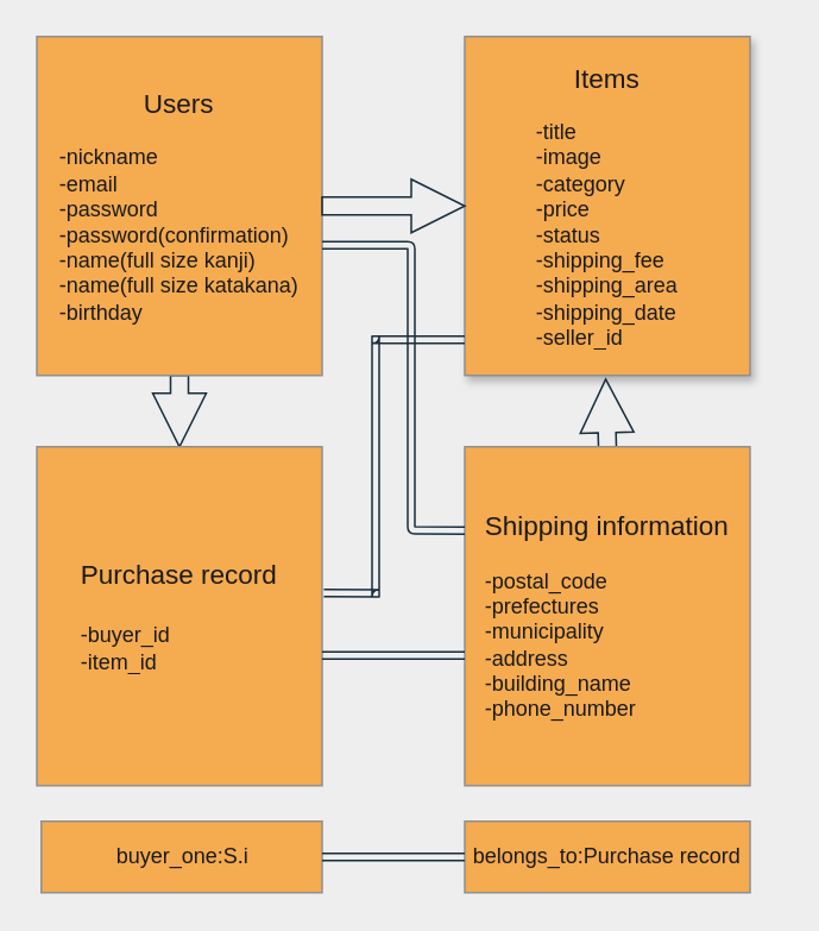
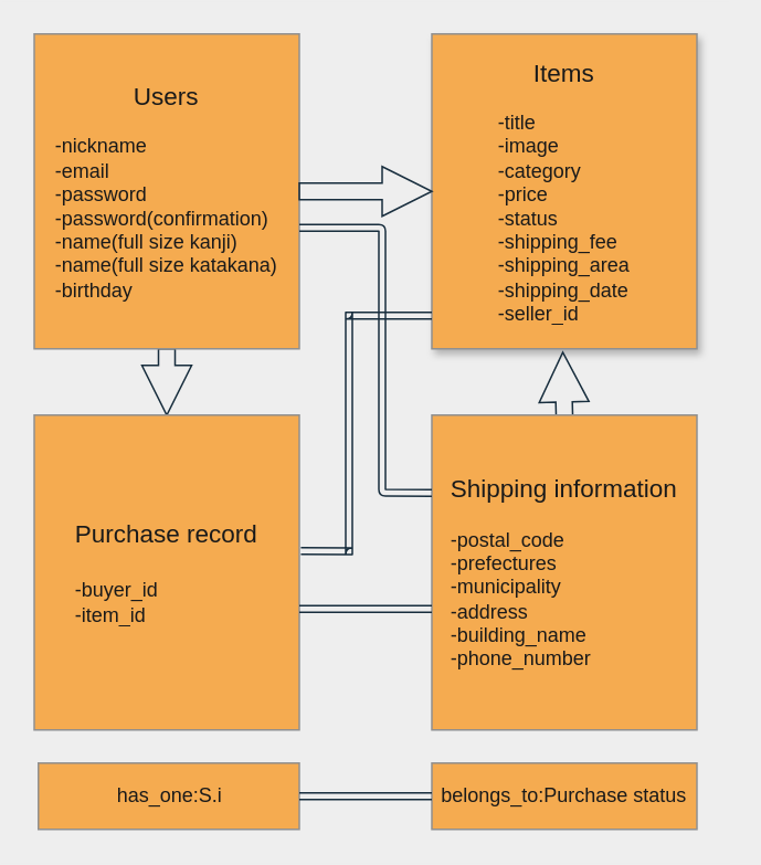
  <mxCell id="0" />
  <mxCell id="1" parent="0" />
  <mxCell id="2" style="edgeStyle=orthogonalEdgeStyle;shape=arrow;curved=0;rounded=1;sketch=0;orthogonalLoop=1;jettySize=auto;html=1;entryX=0.5;entryY=0;entryDx=0;entryDy=0;entryPerimeter=0;strokeColor=#182E3E;fontColor=#1A1A1A;" edge="1" parent="1" source="3" target="10"><mxGeometry relative="1" as="geometry" /></mxCell>
  <mxCell id="3" value="" style="shape=table;html=1;whiteSpace=wrap;startSize=0;container=1;collapsible=0;childLayout=tableLayout;fillColor=#F5AB50;strokeColor=#909090;fontColor=#1A1A1A;" vertex="1" parent="1"><mxGeometry x="20" y="20" width="160" height="190" as="geometry" /></mxCell>
  <mxCell id="4" value="" style="shape=partialRectangle;html=1;whiteSpace=wrap;collapsible=0;dropTarget=0;pointerEvents=0;fillColor=none;top=0;left=0;bottom=0;right=0;points=[[0,0.5],[1,0.5]];portConstraint=eastwest;strokeColor=#909090;fontColor=#1A1A1A;" vertex="1" parent="3"><mxGeometry width="160" height="190" as="geometry" /></mxCell>
  <mxCell id="5" value="&lt;font style=&quot;font-size: 15px&quot;&gt;Users&lt;/font&gt;&lt;br&gt;&lt;div style=&quot;text-align: left&quot;&gt;&lt;span&gt;&lt;br&gt;&lt;/span&gt;&lt;/div&gt;&lt;div style=&quot;text-align: left&quot;&gt;&lt;span&gt;-nickname&lt;/span&gt;&lt;/div&gt;&lt;div style=&quot;text-align: left&quot;&gt;&lt;span&gt;-email&lt;/span&gt;&lt;/div&gt;&lt;div style=&quot;text-align: left&quot;&gt;&lt;span&gt;-password&lt;/span&gt;&lt;/div&gt;&lt;div style=&quot;text-align: left&quot;&gt;&lt;span&gt;-password(confirmation)&lt;/span&gt;&lt;/div&gt;&lt;div style=&quot;text-align: left&quot;&gt;&lt;span&gt;-name(full size kanji)&lt;/span&gt;&lt;/div&gt;&lt;div style=&quot;text-align: left&quot;&gt;&lt;span&gt;-name(full size katakana)&lt;/span&gt;&lt;/div&gt;&lt;div style=&quot;text-align: left&quot;&gt;&lt;span&gt;-birthday&lt;/span&gt;&lt;/div&gt;" style="shape=partialRectangle;html=1;whiteSpace=wrap;connectable=0;overflow=hidden;fillColor=none;top=0;left=0;bottom=0;right=0;strokeColor=#909090;fontColor=#1A1A1A;" vertex="1" parent="4"><mxGeometry width="160" height="190" as="geometry" /></mxCell>
  <mxCell id="6" value="" style="shape=table;html=1;whiteSpace=wrap;startSize=0;container=1;collapsible=0;childLayout=tableLayout;strokeColor=#909090;shadow=1;fillColor=#F5AB50;fontColor=#1A1A1A;" vertex="1" parent="1"><mxGeometry x="260" y="20" width="160" height="190" as="geometry" /></mxCell>
  <mxCell id="7" value="" style="shape=partialRectangle;html=1;whiteSpace=wrap;collapsible=0;dropTarget=0;pointerEvents=0;fillColor=none;top=0;left=0;bottom=0;right=0;points=[[0,0.5],[1,0.5]];portConstraint=eastwest;strokeColor=#909090;fontColor=#1A1A1A;" vertex="1" parent="6"><mxGeometry width="160" height="190" as="geometry" /></mxCell>
  <mxCell id="8" value="&lt;font style=&quot;font-size: 15px&quot;&gt;Items&lt;br&gt;&lt;/font&gt;&lt;br&gt;&lt;div style=&quot;text-align: left&quot;&gt;&lt;span&gt;-title&lt;/span&gt;&lt;/div&gt;&lt;div style=&quot;text-align: left&quot;&gt;&lt;span&gt;-image&lt;/span&gt;&lt;/div&gt;&lt;div style=&quot;text-align: left&quot;&gt;&lt;span&gt;-category&lt;/span&gt;&lt;/div&gt;&lt;div style=&quot;text-align: left&quot;&gt;&lt;span&gt;-price&lt;/span&gt;&lt;/div&gt;&lt;div style=&quot;text-align: left&quot;&gt;&lt;span&gt;-status&lt;/span&gt;&lt;/div&gt;&lt;div style=&quot;text-align: left&quot;&gt;&lt;span&gt;-shipping_fee&lt;/span&gt;&lt;/div&gt;&lt;div style=&quot;text-align: left&quot;&gt;&lt;span&gt;-shipping_area&lt;/span&gt;&lt;/div&gt;&lt;div style=&quot;text-align: left&quot;&gt;&lt;span&gt;-shipping_date&lt;/span&gt;&lt;/div&gt;&lt;div style=&quot;text-align: left&quot;&gt;-seller_id&lt;span&gt;&lt;br&gt;&lt;/span&gt;&lt;/div&gt;" style="shape=partialRectangle;html=1;whiteSpace=wrap;connectable=0;overflow=hidden;fillColor=none;top=0;left=0;bottom=0;right=0;strokeColor=#909090;fontColor=#1A1A1A;" vertex="1" parent="7"><mxGeometry width="160" height="190" as="geometry" /></mxCell>
  <mxCell id="9" value="" style="shape=table;html=1;whiteSpace=wrap;startSize=0;container=1;collapsible=0;childLayout=tableLayout;fillColor=#F5AB50;strokeColor=#909090;fontColor=#1A1A1A;" vertex="1" parent="1"><mxGeometry x="20" y="250" width="160" height="190" as="geometry" /></mxCell>
  <mxCell id="10" value="" style="shape=partialRectangle;html=1;whiteSpace=wrap;collapsible=0;dropTarget=0;pointerEvents=0;fillColor=none;top=0;left=0;bottom=0;right=0;points=[[0,0.5],[1,0.5]];portConstraint=eastwest;strokeColor=#909090;fontColor=#1A1A1A;" vertex="1" parent="9"><mxGeometry width="160" height="190" as="geometry" /></mxCell>
  <mxCell id="11" value="&lt;font style=&quot;font-size: 15px&quot;&gt;Purchase record&lt;br&gt;&lt;br&gt;&lt;/font&gt;&lt;div style=&quot;text-align: left&quot;&gt;&lt;span&gt;-buyer_id&lt;/span&gt;&lt;/div&gt;&lt;div style=&quot;text-align: left&quot;&gt;-item_id&lt;/div&gt;" style="shape=partialRectangle;html=1;whiteSpace=wrap;connectable=0;overflow=hidden;fillColor=none;top=0;left=0;bottom=0;right=0;strokeColor=#909090;fontColor=#1A1A1A;" vertex="1" parent="10"><mxGeometry width="160" height="190" as="geometry" /></mxCell>
  <mxCell id="12" style="edgeStyle=orthogonalEdgeStyle;shape=arrow;curved=0;rounded=1;sketch=0;orthogonalLoop=1;jettySize=auto;html=1;entryX=0.494;entryY=1.011;entryDx=0;entryDy=0;entryPerimeter=0;strokeColor=#182E3E;fontColor=#1A1A1A;" edge="1" parent="1" source="13" target="7"><mxGeometry relative="1" as="geometry" /></mxCell>
  <mxCell id="13" value="" style="shape=table;html=1;whiteSpace=wrap;startSize=0;container=1;collapsible=0;childLayout=tableLayout;fillColor=#F5AB50;strokeColor=#909090;fontColor=#1A1A1A;" vertex="1" parent="1"><mxGeometry x="260" y="250" width="160" height="190" as="geometry" /></mxCell>
  <mxCell id="14" value="" style="shape=partialRectangle;html=1;whiteSpace=wrap;collapsible=0;dropTarget=0;pointerEvents=0;fillColor=none;top=0;left=0;bottom=0;right=0;points=[[0,0.5],[1,0.5]];portConstraint=eastwest;strokeColor=#909090;fontColor=#1A1A1A;" vertex="1" parent="13"><mxGeometry width="160" height="190" as="geometry" /></mxCell>
  <mxCell id="15" value="&lt;font style=&quot;font-size: 15px&quot;&gt;Shipping information&lt;/font&gt;&lt;br&gt;&lt;br&gt;&lt;div style=&quot;text-align: left&quot;&gt;&lt;span&gt;-postal_code&lt;/span&gt;&lt;/div&gt;&lt;div style=&quot;text-align: left&quot;&gt;&lt;span&gt;-prefectures&lt;/span&gt;&lt;/div&gt;&lt;div style=&quot;text-align: left&quot;&gt;&lt;span&gt;-municipality&lt;/span&gt;&lt;/div&gt;&lt;div style=&quot;text-align: left&quot;&gt;&lt;span&gt;-address&lt;/span&gt;&lt;/div&gt;&lt;div style=&quot;text-align: left&quot;&gt;&lt;span&gt;-building_name&lt;/span&gt;&lt;/div&gt;&lt;div style=&quot;text-align: left&quot;&gt;&lt;span&gt;-phone_number&lt;/span&gt;&lt;/div&gt;" style="shape=partialRectangle;html=1;whiteSpace=wrap;connectable=0;overflow=hidden;fillColor=none;top=0;left=0;bottom=0;right=0;strokeColor=#909090;fontColor=#1A1A1A;" vertex="1" parent="14"><mxGeometry width="160" height="190" as="geometry" /></mxCell>
  <mxCell id="16" value="" style="shape=table;html=1;whiteSpace=wrap;startSize=0;container=1;collapsible=0;childLayout=tableLayout;fillColor=#F5AB50;strokeColor=#909090;fontColor=#1A1A1A;" vertex="1" parent="1"><mxGeometry x="22.5" y="460" width="157.5" height="40" as="geometry" /></mxCell>
  <mxCell id="17" value="" style="shape=partialRectangle;html=1;whiteSpace=wrap;collapsible=0;dropTarget=0;pointerEvents=0;fillColor=none;top=0;left=0;bottom=0;right=0;points=[[0,0.5],[1,0.5]];portConstraint=eastwest;strokeColor=#909090;fontColor=#1A1A1A;" vertex="1" parent="16"><mxGeometry width="157.5" height="40" as="geometry" /></mxCell>
- <mxCell id="18" value="buyer_one:S.i" style="shape=partialRectangle;html=1;whiteSpace=wrap;connectable=0;overflow=hidden;fillColor=none;top=0;left=0;bottom=0;right=0;strokeColor=#909090;fontColor=#1A1A1A;" vertex="1" parent="17"><mxGeometry width="158" height="40" as="geometry" /></mxCell>
+ <mxCell id="18" value="has_one:S.i" style="shape=partialRectangle;html=1;whiteSpace=wrap;connectable=0;overflow=hidden;fillColor=none;top=0;left=0;bottom=0;right=0;strokeColor=#909090;fontColor=#1A1A1A;" vertex="1" parent="17"><mxGeometry width="158" height="40" as="geometry" /></mxCell>
  <mxCell id="19" value="" style="shape=table;html=1;whiteSpace=wrap;startSize=0;container=1;collapsible=0;childLayout=tableLayout;fillColor=#F5AB50;strokeColor=#909090;fontColor=#1A1A1A;" vertex="1" parent="1"><mxGeometry x="260" y="460" width="160" height="40" as="geometry" /></mxCell>
  <mxCell id="20" value="" style="shape=partialRectangle;html=1;whiteSpace=wrap;collapsible=0;dropTarget=0;pointerEvents=0;fillColor=none;top=0;left=0;bottom=0;right=0;points=[[0,0.5],[1,0.5]];portConstraint=eastwest;strokeColor=#909090;fontColor=#1A1A1A;" vertex="1" parent="19"><mxGeometry width="160" height="40" as="geometry" /></mxCell>
- <mxCell id="21" value="belongs_to:&lt;font style=&quot;font-size: 12px&quot;&gt;Purchase record&lt;/font&gt;" style="shape=partialRectangle;html=1;whiteSpace=wrap;connectable=0;overflow=hidden;fillColor=none;top=0;left=0;bottom=0;right=0;strokeColor=#909090;fontColor=#1A1A1A;" vertex="1" parent="20"><mxGeometry width="160" height="40" as="geometry" /></mxCell>
+ <mxCell id="21" value="belongs_to:&lt;font style=&quot;font-size: 12px&quot;&gt;Purchase status&lt;/font&gt;" style="shape=partialRectangle;html=1;whiteSpace=wrap;connectable=0;overflow=hidden;fillColor=none;top=0;left=0;bottom=0;right=0;strokeColor=#909090;fontColor=#1A1A1A;" vertex="1" parent="20"><mxGeometry width="160" height="40" as="geometry" /></mxCell>
  <mxCell id="22" style="edgeStyle=none;shape=link;rounded=0;orthogonalLoop=1;jettySize=auto;html=1;entryX=0;entryY=0.616;entryDx=0;entryDy=0;labelBackgroundColor=#EEEEEE;strokeColor=#182E3E;fontColor=#1A1A1A;entryPerimeter=0;" edge="1" parent="1" target="14"><mxGeometry relative="1" as="geometry"><mxPoint x="180" y="367" as="sourcePoint" /></mxGeometry></mxCell>
  <mxCell id="23" style="edgeStyle=orthogonalEdgeStyle;shape=arrow;curved=0;rounded=1;sketch=0;orthogonalLoop=1;jettySize=auto;html=1;entryX=0;entryY=0.5;entryDx=0;entryDy=0;strokeColor=#182E3E;fontColor=#1A1A1A;" edge="1" parent="1" source="4" target="7"><mxGeometry relative="1" as="geometry" /></mxCell>
  <mxCell id="24" style="edgeStyle=orthogonalEdgeStyle;shape=link;rounded=1;sketch=0;orthogonalLoop=1;jettySize=auto;html=1;entryX=0;entryY=0.247;entryDx=0;entryDy=0;entryPerimeter=0;strokeColor=#182E3E;fontColor=#1A1A1A;exitX=1;exitY=0.616;exitDx=0;exitDy=0;exitPerimeter=0;" edge="1" parent="1" source="4" target="14"><mxGeometry relative="1" as="geometry"><Array as="points"><mxPoint x="230" y="137" /><mxPoint x="230" y="297" /></Array></mxGeometry></mxCell>
  <mxCell id="25" style="edgeStyle=orthogonalEdgeStyle;shape=link;rounded=1;sketch=0;orthogonalLoop=1;jettySize=auto;html=1;entryX=1.006;entryY=0.432;entryDx=0;entryDy=0;entryPerimeter=0;strokeColor=#182E3E;fontColor=#1A1A1A;width=-4;" edge="1" parent="1" source="7" target="10"><mxGeometry relative="1" as="geometry"><Array as="points"><mxPoint x="210" y="190" /><mxPoint x="210" y="332" /></Array></mxGeometry></mxCell>
  <mxCell id="26" style="edgeStyle=orthogonalEdgeStyle;shape=link;rounded=1;sketch=0;orthogonalLoop=1;jettySize=auto;html=1;entryX=0;entryY=0.5;entryDx=0;entryDy=0;strokeColor=#182E3E;fontColor=#1A1A1A;" edge="1" parent="1" source="17" target="20"><mxGeometry relative="1" as="geometry" /></mxCell>
